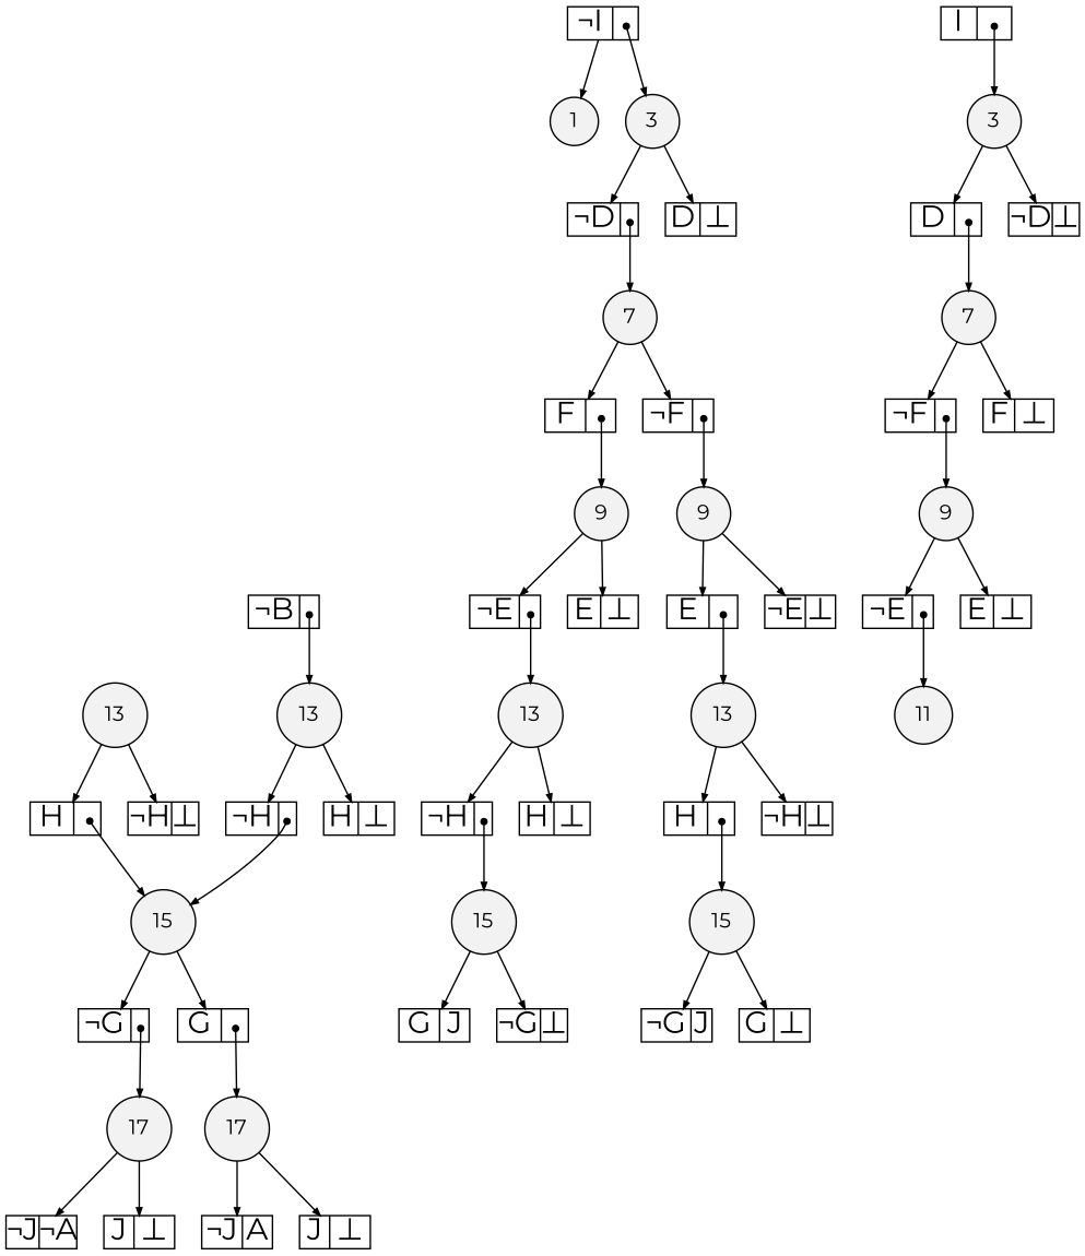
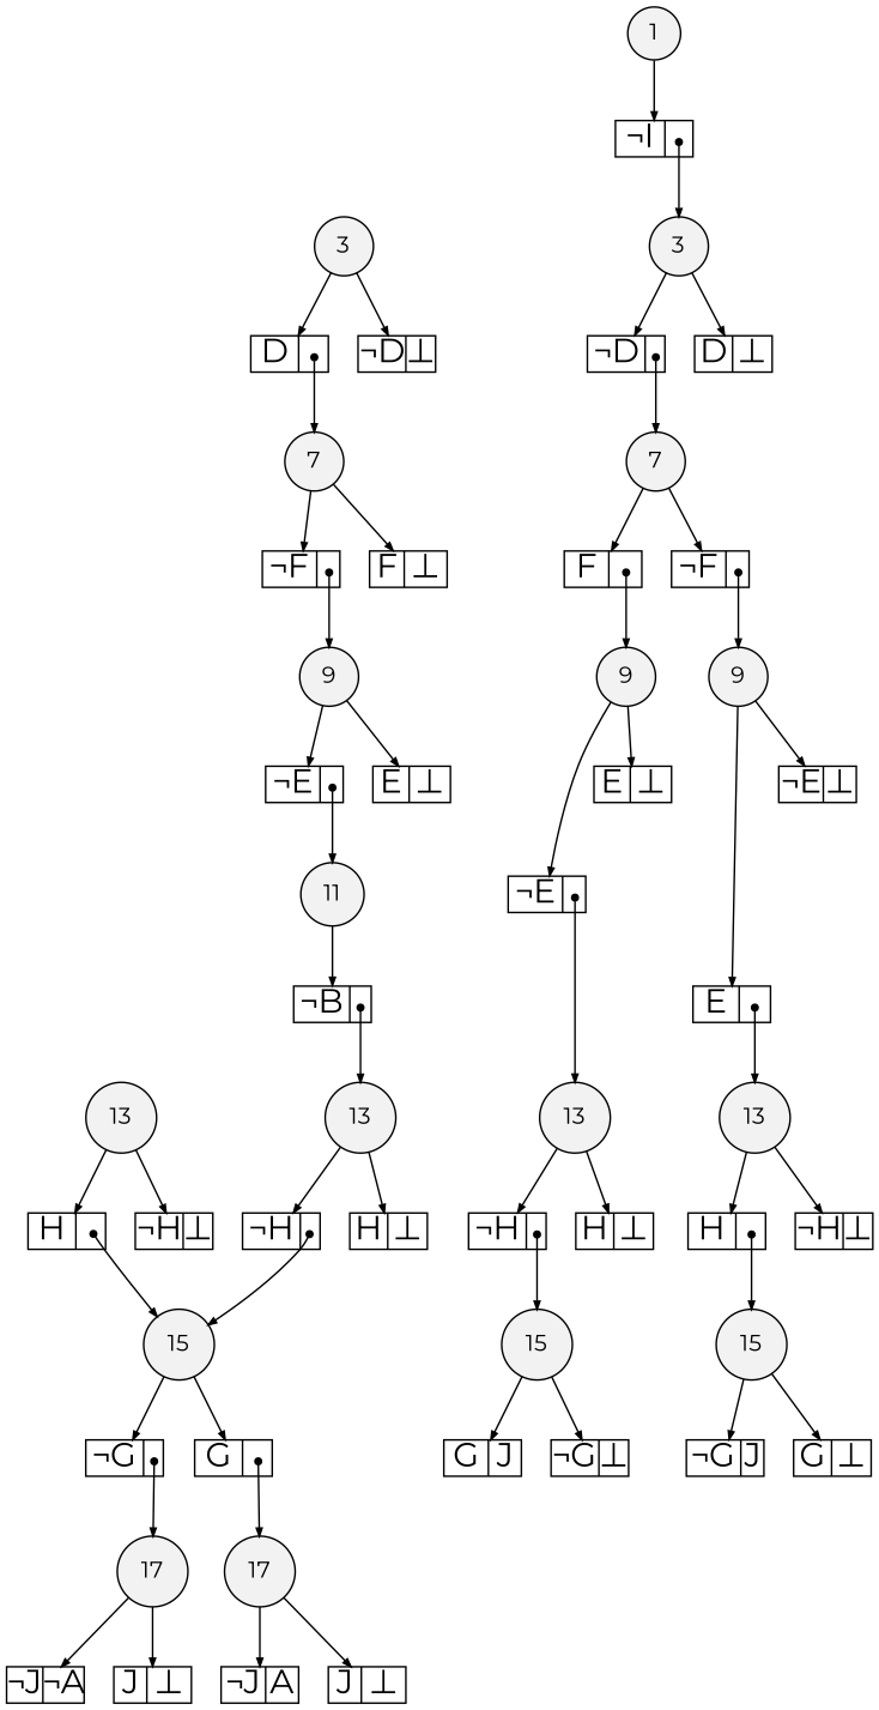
  digraph {
    fontname=Montserrat
    node [fillcolor=white fontname=Montserrat shape=record style=filled fixedsize=true fontsize=20]
    edge [arrowsize=.50 fontname=Montserrat]
    n1 [fillcolor=gray95 height=.25 label=17 shape=circle width=.25 fixedsize="" fontsize=""]
    n2 [fillcolor=gray95 height=.25 label=17 shape=circle width=.25 fixedsize="" fontsize=""]
    n3 [fillcolor=gray95 height=.25 label=15 shape=circle width=.25 fixedsize="" fontsize=""]
    n4 [fillcolor=gray95 height=.25 label=15 shape=circle width=.25 fixedsize="" fontsize=""]
    n5 [fillcolor=gray95 height=.25 label=15 shape=circle width=.25 fixedsize="" fontsize=""]
    n6 [fillcolor=gray95 height=.25 label=13 shape=circle width=.25 fixedsize="" fontsize=""]
    n7 [fillcolor=gray95 height=.25 label=13 shape=circle width=.25 fixedsize="" fontsize=""]
    n8 [fillcolor=gray95 height=.25 label=13 shape=circle width=.25 fixedsize="" fontsize=""]
    n9 [fillcolor=gray95 height=.25 label=13 shape=circle width=.25 fixedsize="" fontsize=""]
    n10 [fillcolor=gray95 height=.25 label=11 shape=circle width=.25 fixedsize="" fontsize=""]
    n11 [fillcolor=gray95 height=.25 label=9 shape=circle width=.25 fixedsize="" fontsize=""]
    n12 [fillcolor=gray95 height=.25 label=9 shape=circle width=.25 fixedsize="" fontsize=""]
    n13 [fillcolor=gray95 height=.25 label=9 shape=circle width=.25 fixedsize="" fontsize=""]
    n14 [fillcolor=gray95 height=.25 label=7 shape=circle width=.25 fixedsize="" fontsize=""]
    n15 [fillcolor=gray95 height=.25 label=7 shape=circle width=.25 fixedsize="" fontsize=""]
    n16 [fillcolor=gray95 height=.25 label=3 shape=circle width=.25 fixedsize="" fontsize=""]
    n17 [fillcolor=gray95 height=.25 label=3 shape=circle width=.25 fixedsize="" fontsize=""]
    n18 [fillcolor=gray95 height=.25 label=1 shape=circle width=.25 fixedsize="" fontsize=""]
    n19 [height=.30 label="<L>&not;J|<R>&not;A" width=.65]
    n20 [height=.30 label="<L>J|<R>&#8869;" width=.65]
    n21 [height=.30 label="<L>&not;J|<R>A" width=.65]
    n22 [height=.30 label="<L>J|<R>&#8869;" width=.65]
    n23 [height=.30 label="<L>&not;G|<R>" width=.65]
    n24 [height=.30 label="<L>G|<R>" width=.65]
    n25 [height=.30 label="<L>G|<R>J" width=.65]
    n26 [height=.30 label="<L>&not;G|<R>&#8869;" width=.65]
    n27 [height=.30 label="<L>&not;G|<R>J" width=.65]
    n28 [height=.30 label="<L>G|<R>&#8869;" width=.65]
    n29 [height=.30 label="<L>H|<R>" width=.65]
    n30 [height=.30 label="<L>&not;H|<R>&#8869;" width=.65]
    n31 [height=.30 label="<L>&not;H|<R>" width=.65]
    n32 [height=.30 label="<L>H|<R>&#8869;" width=.65]
    n33 [height=.30 label="<L>&not;H|<R>" width=.65]
    n34 [height=.30 label="<L>H|<R>&#8869;" width=.65]
    n35 [height=.30 label="<L>H|<R>" width=.65]
    n36 [height=.30 label="<L>&not;H|<R>&#8869;" width=.65]
    n37 [height=.30 label="<L>&not;B|<R>" width=.65]
    n38 [height=.30 label="<L>&not;E|<R>" width=.65]
    n39 [height=.30 label="<L>E|<R>&#8869;" width=.65]
    n40 [height=.30 label="<L>&not;E|<R>" width=.65]
    n41 [height=.30 label="<L>E|<R>&#8869;" width=.65]
    n42 [height=.30 label="<L>E|<R>" width=.65]
    n43 [height=.30 label="<L>&not;E|<R>&#8869;" width=.65]
    n44 [height=.30 label="<L>&not;F|<R>" width=.65]
    n45 [height=.30 label="<L>F|<R>&#8869;" width=.65]
    n46 [height=.30 label="<L>F|<R>" width=.65]
    n47 [height=.30 label="<L>&not;F|<R>" width=.65]
    n48 [height=.30 label="<L>D|<R>" width=.65]
    n49 [height=.30 label="<L>&not;D|<R>&#8869;" width=.65]
    n50 [height=.30 label="<L>&not;D|<R>" width=.65]
    n51 [height=.30 label="<L>D|<R>&#8869;" width=.65]
    n52 [height=.30 label="<L>&not;I|<R>" width=.65]
-   n53 [height=.30 label="<L>I|<R>" width=.65]
    subgraph sub_1 {
      rank=same
      n1
      n2
    }
    subgraph sub_2 {
      rank=same
      n3
      n4
      n5
    }
    subgraph sub_3 {
      rank=same
      n6
      n7
      n8
      n9
    }
    subgraph sub_4 {
      rank=same
      n10
    }
    subgraph sub_5 {
      rank=same
      n11
      n12
      n13
    }
    subgraph sub_6 {
      rank=same
      n14
      n15
    }
    subgraph sub_7 {
      rank=same
      n16
      n17
    }
    subgraph sub_8 {
      rank=same
      n18
    }
    n1 -> n19
    n1 -> n20
    n2 -> n21
    n2 -> n22
    n3 -> n23
    n3 -> n24
    n4 -> n25
    n4 -> n26
    n5 -> n27
    n5 -> n28
    n6 -> n29
    n6 -> n30
    n7 -> n31
    n7 -> n32
    n8 -> n33
    n8 -> n34
    n9 -> n35
    n9 -> n36
+   n10 -> n37
    n11 -> n38
    n11 -> n39
    n12 -> n40
    n12 -> n41
    n13 -> n42
    n13 -> n43
    n14 -> n44
    n14 -> n45
    n15 -> n46
    n15 -> n47
    n16 -> n48
    n16 -> n49
    n17 -> n50
    n17 -> n51
-   n52 -> n18
+   n18 -> n52
    n23 -> n1 [arrowtail=dot dir=both tailclip=false tailport="R:c"]
    n24 -> n2 [arrowtail=dot dir=both tailclip=false tailport="R:c"]
    n29 -> n3 [arrowtail=dot dir=both tailclip=false tailport="R:c"]
    n31 -> n3 [arrowtail=dot dir=both tailclip=false tailport="R:c"]
    n33 -> n4 [arrowtail=dot dir=both tailclip=false tailport="R:c"]
    n35 -> n5 [arrowtail=dot dir=both tailclip=false tailport="R:c"]
    n37 -> n7 [arrowtail=dot dir=both tailclip=false tailport="R:c"]
    n38 -> n10 [arrowtail=dot dir=both tailclip=false tailport="R:c"]
    n40 -> n8 [arrowtail=dot dir=both tailclip=false tailport="R:c"]
    n42 -> n9 [arrowtail=dot dir=both tailclip=false tailport="R:c"]
    n44 -> n11 [arrowtail=dot dir=both tailclip=false tailport="R:c"]
    n46 -> n12 [arrowtail=dot dir=both tailclip=false tailport="R:c"]
    n47 -> n13 [arrowtail=dot dir=both tailclip=false tailport="R:c"]
    n48 -> n14 [arrowtail=dot dir=both tailclip=false tailport="R:c"]
    n50 -> n15 [arrowtail=dot dir=both tailclip=false tailport="R:c"]
    n52 -> n17 [arrowtail=dot dir=both tailclip=false tailport="R:c"]
-   n53 -> n16 [arrowtail=dot dir=both tailclip=false tailport="R:c"]
  }
